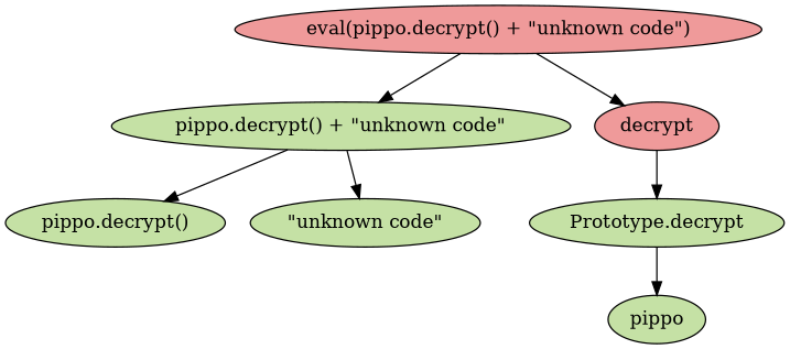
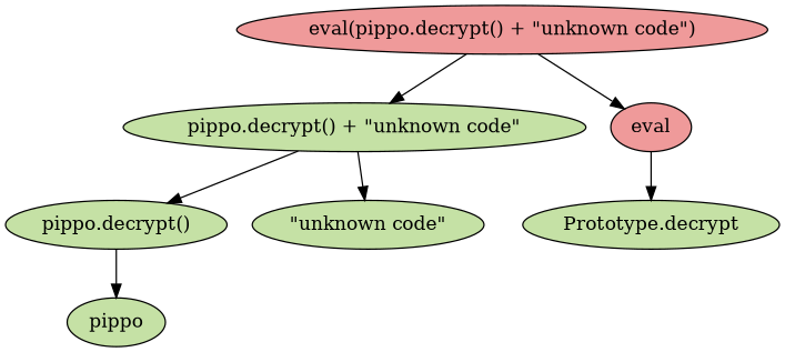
  digraph {
    fontname="DejaVu Serif"
    node [fillcolor="#c5e1a5" fontname="DejaVu Serif" style=filled]
    edge [fontname="DejaVu Serif"]
    "pippo.decrypt() + \"unknown code\""
    "pippo.decrypt()"
    "\"unknown code\""
    "Prototype.decrypt"
    pippo
-   eval [fillcolor="#ef9a9a" label=decrypt]
+   eval [fillcolor="#ef9a9a"]
    "eval(pippo.decrypt() + \"unknown code\")" [fillcolor="#ef9a9a"]
    subgraph sub_1 {
      "pippo.decrypt() + \"unknown code\""
      "pippo.decrypt()"
      "\"unknown code\""
      "Prototype.decrypt"
      pippo
    }
    "pippo.decrypt() + \"unknown code\"" -> "pippo.decrypt()"
    "pippo.decrypt() + \"unknown code\"" -> "\"unknown code\""
-   "Prototype.decrypt" -> pippo
+   "pippo.decrypt()" -> pippo
    eval -> "Prototype.decrypt"
    "eval(pippo.decrypt() + \"unknown code\")" -> "pippo.decrypt() + \"unknown code\""
    "eval(pippo.decrypt() + \"unknown code\")" -> eval
  }
